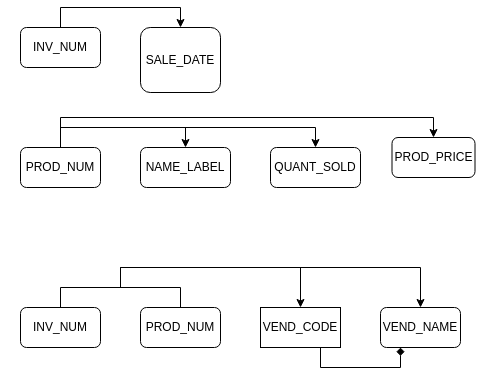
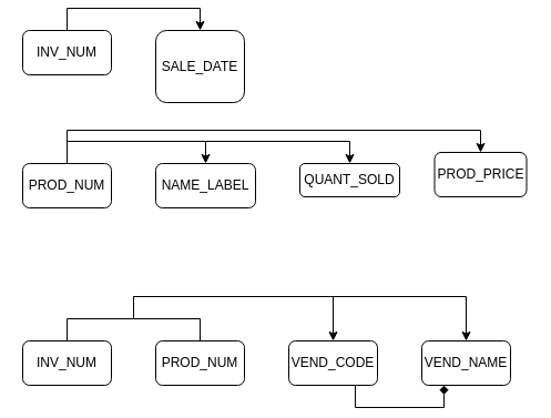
  <mxCell id="0" />
  <mxCell id="1" parent="0" />
  <mxCell id="2" style="edgeStyle=orthogonalEdgeStyle;rounded=0;orthogonalLoop=1;jettySize=auto;html=1;exitX=0.5;exitY=0;exitDx=0;exitDy=0;entryX=0.5;entryY=0;entryDx=0;entryDy=0;" edge="1" parent="1" source="3" target="8"><mxGeometry relative="1" as="geometry" /></mxCell>
  <mxCell id="3" value="INV_NUM" style="rounded=1;whiteSpace=wrap;html=1;" parent="1" vertex="1"><mxGeometry x="20" y="20" width="80" height="40" as="geometry" /></mxCell>
  <mxCell id="4" style="edgeStyle=orthogonalEdgeStyle;rounded=0;orthogonalLoop=1;jettySize=auto;html=1;exitX=0.5;exitY=0;exitDx=0;exitDy=0;entryX=0.5;entryY=0;entryDx=0;entryDy=0;" edge="1" parent="1" source="7" target="9"><mxGeometry relative="1" as="geometry" /></mxCell>
  <mxCell id="5" style="edgeStyle=orthogonalEdgeStyle;rounded=0;orthogonalLoop=1;jettySize=auto;html=1;exitX=0.5;exitY=0;exitDx=0;exitDy=0;entryX=0.5;entryY=0;entryDx=0;entryDy=0;" edge="1" parent="1" source="7" target="13"><mxGeometry relative="1" as="geometry" /></mxCell>
  <mxCell id="6" style="edgeStyle=orthogonalEdgeStyle;rounded=0;orthogonalLoop=1;jettySize=auto;html=1;exitX=0.5;exitY=0;exitDx=0;exitDy=0;entryX=0.5;entryY=0;entryDx=0;entryDy=0;" edge="1" parent="1" source="7" target="14"><mxGeometry relative="1" as="geometry" /></mxCell>
  <mxCell id="7" value="PROD_NUM" style="rounded=1;whiteSpace=wrap;html=1;" parent="1" vertex="1"><mxGeometry x="20" y="140" width="80" height="40" as="geometry" /></mxCell>
  <mxCell id="8" value="SALE_DATE" style="rounded=1;whiteSpace=wrap;html=1;" parent="1" vertex="1"><mxGeometry x="140" y="20" width="80" height="65" as="geometry" /></mxCell>
  <mxCell id="9" value="NAME_LABEL" style="rounded=1;whiteSpace=wrap;html=1;" parent="1" vertex="1"><mxGeometry x="140" y="140" width="90" height="40" as="geometry" /></mxCell>
  <mxCell id="10" style="edgeStyle=orthogonalEdgeStyle;rounded=0;orthogonalLoop=1;jettySize=auto;html=1;exitX=0.75;exitY=1;exitDx=0;exitDy=0;entryX=0.25;entryY=1;entryDx=0;entryDy=0;endArrow=diamond;" edge="1" parent="1" source="11" target="12"><mxGeometry relative="1" as="geometry" /></mxCell>
- <mxCell id="11" value="VEND_CODE" style="whiteSpace=wrap;html=1;rounded=0;" parent="1" vertex="1"><mxGeometry x="260" y="300" width="80" height="40" as="geometry" /></mxCell>
+ <mxCell id="11" value="VEND_CODE" style="rounded=1;whiteSpace=wrap;html=1;" parent="1" vertex="1"><mxGeometry x="260" y="300" width="80" height="40" as="geometry" /></mxCell>
  <mxCell id="12" value="VEND_NAME" style="rounded=1;whiteSpace=wrap;html=1;" parent="1" vertex="1"><mxGeometry x="380" y="300" width="80" height="40" as="geometry" /></mxCell>
- <mxCell id="13" value="QUANT_SOLD" style="rounded=1;whiteSpace=wrap;html=1;" parent="1" vertex="1"><mxGeometry x="270" y="140" width="90" height="40" as="geometry" /></mxCell>
+ <mxCell id="13" value="QUANT_SOLD" style="rounded=1;whiteSpace=wrap;html=1;" parent="1" vertex="1"><mxGeometry x="270" y="140" width="90" height="30" as="geometry" /></mxCell>
  <mxCell id="14" value="PROD_PRICE" style="rounded=1;whiteSpace=wrap;html=1;" parent="1" vertex="1"><mxGeometry x="391.5" y="130" width="83" height="40" as="geometry" /></mxCell>
  <mxCell id="15" style="edgeStyle=orthogonalEdgeStyle;rounded=0;orthogonalLoop=1;jettySize=auto;html=1;exitX=0.5;exitY=0;exitDx=0;exitDy=0;entryX=0.5;entryY=0;entryDx=0;entryDy=0;endArrow=none;startFill=0;" edge="1" parent="1" source="16" target="17"><mxGeometry relative="1" as="geometry" /></mxCell>
  <mxCell id="16" value="INV_NUM" style="rounded=1;whiteSpace=wrap;html=1;" vertex="1" parent="1"><mxGeometry x="20" y="300" width="80" height="40" as="geometry" /></mxCell>
  <mxCell id="17" value="PROD_NUM" style="rounded=1;whiteSpace=wrap;html=1;" vertex="1" parent="1"><mxGeometry x="140" y="300" width="80" height="40" as="geometry" /></mxCell>
  <mxCell id="18" value="" style="endArrow=classic;html=1;rounded=0;entryX=0.5;entryY=0;entryDx=0;entryDy=0;" edge="1" parent="1" target="11"><mxGeometry width="50" height="50" relative="1" as="geometry"><mxPoint x="120" y="280" as="sourcePoint" /><mxPoint x="170" y="230" as="targetPoint" /><Array as="points"><mxPoint x="120" y="260" /><mxPoint x="300" y="260" /></Array></mxGeometry></mxCell>
  <mxCell id="19" value="" style="endArrow=classic;html=1;rounded=0;entryX=0.5;entryY=0;entryDx=0;entryDy=0;" edge="1" parent="1" target="12"><mxGeometry width="50" height="50" relative="1" as="geometry"><mxPoint x="120" y="280" as="sourcePoint" /><mxPoint x="170" y="230" as="targetPoint" /><Array as="points"><mxPoint x="120" y="260" /><mxPoint x="420" y="260" /></Array></mxGeometry></mxCell>
